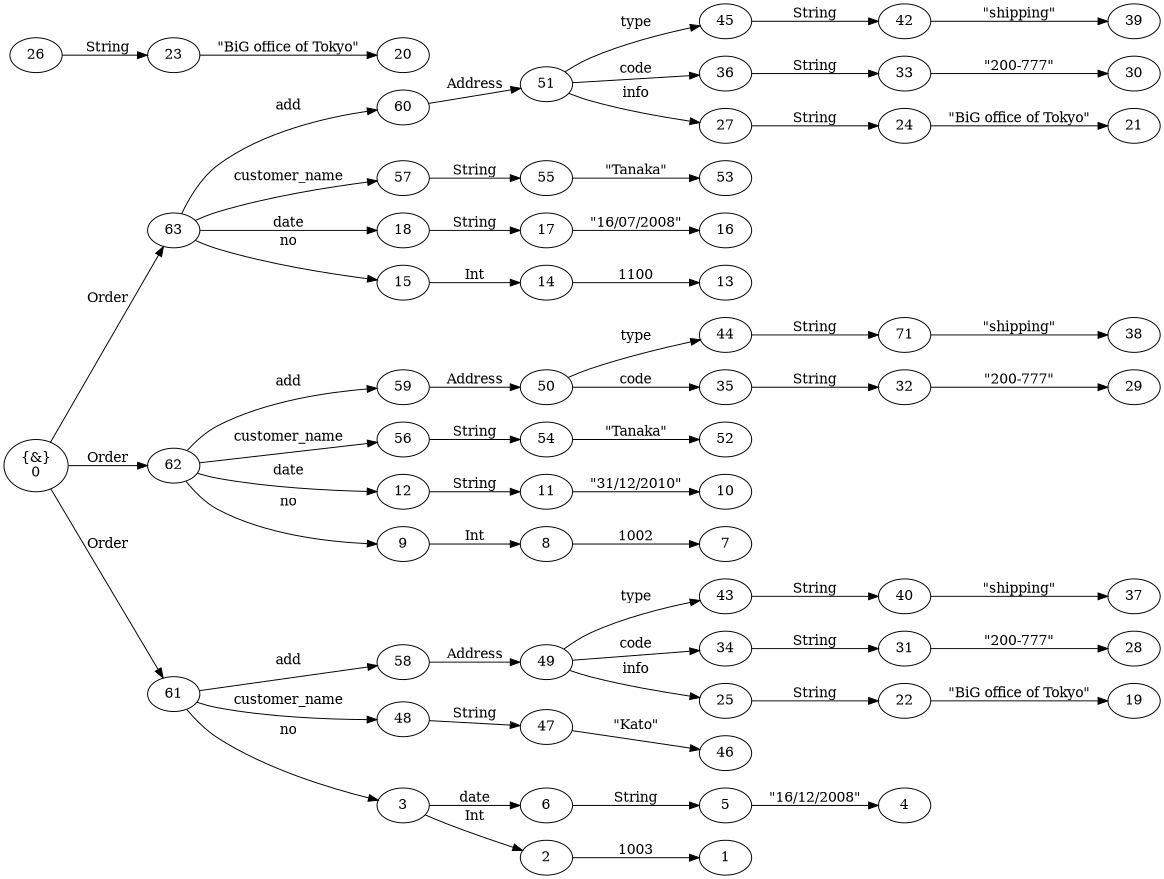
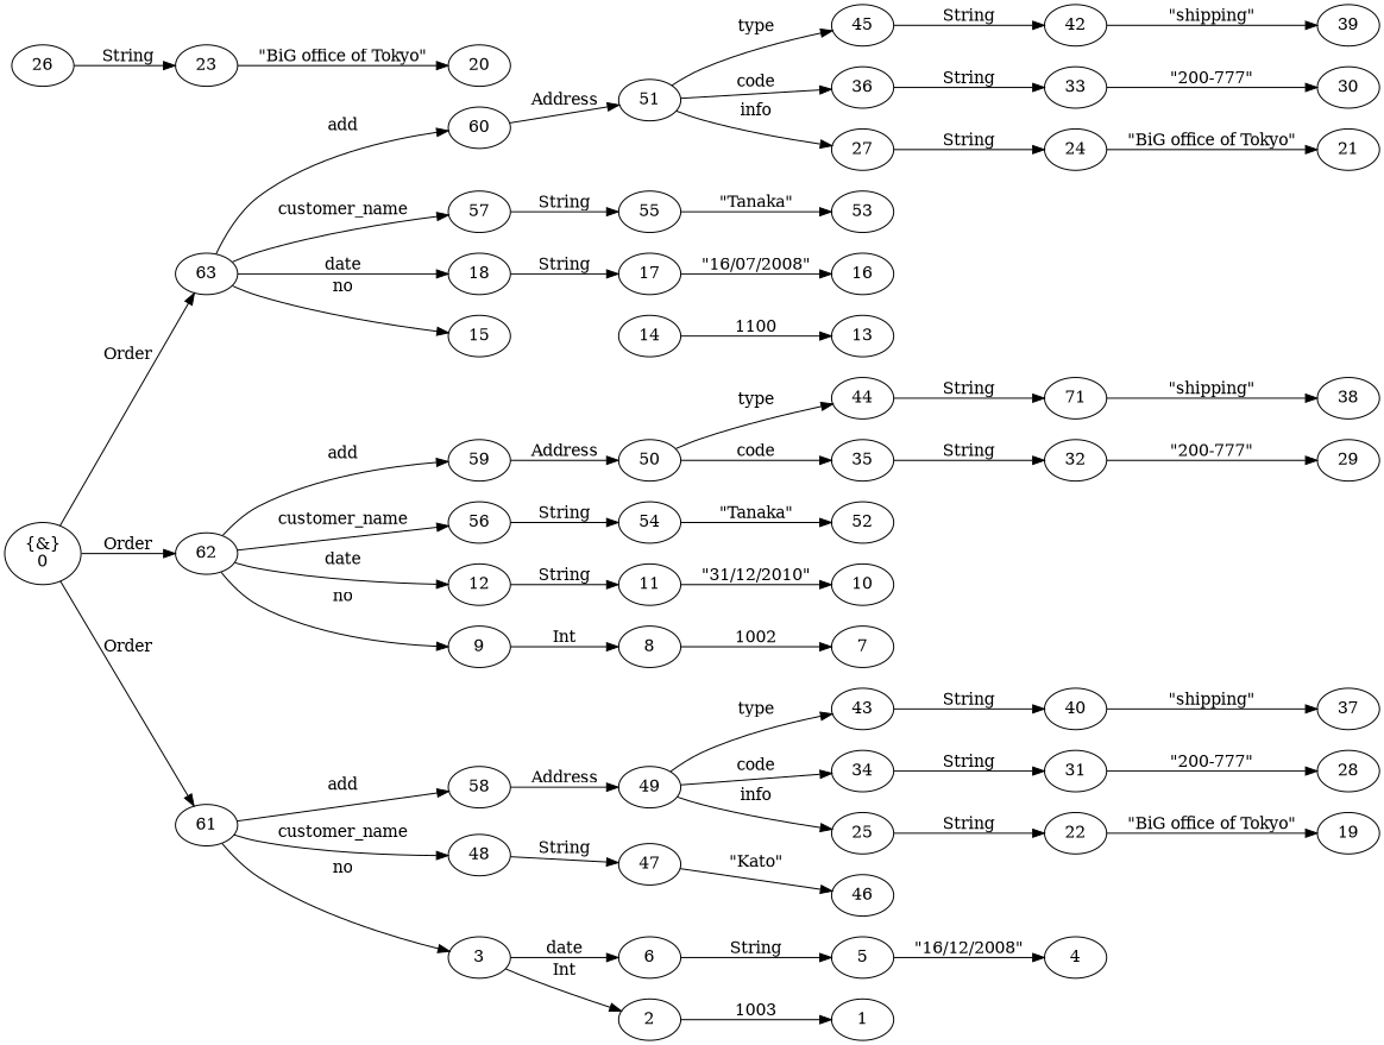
  digraph {
    rankdir=LR
    node [shape=ellipse]
    63
    60
    57
    18
    15
    51
    55
    17
    14
    62
    59
    56
    12
    9
    50
    54
    11
    8
    61
    58
    48
    3
    49
    47
    6
    5
    2
    45
    36
    27
    44
    35
    43
    34
    25
    53
    52
    42
    33
    24
    n41 [label=71]
    32
    40
    31
    22
    46
    39
    38
    37
    30
    29
    28
    21
    26
    23
    20
    19
    16
    13
    10
    7
    4
    1
    0 [label="{&}\n\N"]
    63 -> 60 [label=add]
    63 -> 57 [label=customer_name]
    63 -> 18 [label=date]
    63 -> 15 [label=no]
    60 -> 51 [label=Address]
    57 -> 55 [label=String]
    18 -> 17 [label=String]
-   15 -> 14 [label=Int]
    51 -> 45 [label=type]
    51 -> 36 [label=code]
    51 -> 27 [label=info]
    55 -> 53 [label="\"Tanaka\""]
    17 -> 16 [label="\"16/07/2008\""]
    14 -> 13 [label=1100]
    62 -> 59 [label=add]
    62 -> 56 [label=customer_name]
    62 -> 12 [label=date]
    62 -> 9 [label=no]
    59 -> 50 [label=Address]
    56 -> 54 [label=String]
    12 -> 11 [label=String]
    9 -> 8 [label=Int]
    50 -> 44 [label=type]
    50 -> 35 [label=code]
    54 -> 52 [label="\"Tanaka\""]
    11 -> 10 [label="\"31/12/2010\""]
    8 -> 7 [label=1002]
    61 -> 58 [label=add]
    61 -> 48 [label=customer_name]
    61 -> 3 [label=no]
    58 -> 49 [label=Address]
    48 -> 47 [label=String]
    3 -> 6 [label=date]
    3 -> 2 [label=Int]
    49 -> 43 [label=type]
    49 -> 34 [label=code]
    49 -> 25 [label=info]
    47 -> 46 [label="\"Kato\""]
    6 -> 5 [label=String]
    5 -> 4 [label="\"16/12/2008\""]
    2 -> 1 [label=1003]
    45 -> 42 [label=String]
    36 -> 33 [label=String]
    27 -> 24 [label=String]
    44 -> n41 [label=String]
    35 -> 32 [label=String]
    43 -> 40 [label=String]
    34 -> 31 [label=String]
    25 -> 22 [label=String]
    42 -> 39 [label="\"shipping\""]
    33 -> 30 [label="\"200-777\""]
    24 -> 21 [label="\"BiG office of Tokyo\""]
    n41 -> 38 [label="\"shipping\""]
    32 -> 29 [label="\"200-777\""]
    40 -> 37 [label="\"shipping\""]
    31 -> 28 [label="\"200-777\""]
    22 -> 19 [label="\"BiG office of Tokyo\""]
    26 -> 23 [label=String]
    23 -> 20 [label="\"BiG office of Tokyo\""]
    0 -> 63 [label=Order]
    0 -> 62 [label=Order]
    0 -> 61 [label=Order]
  }
